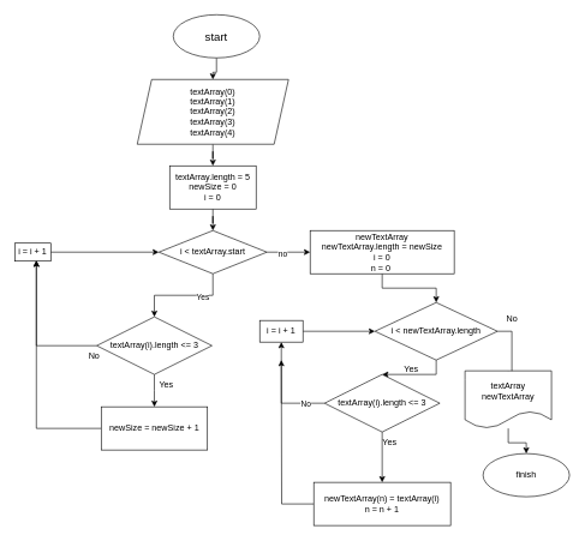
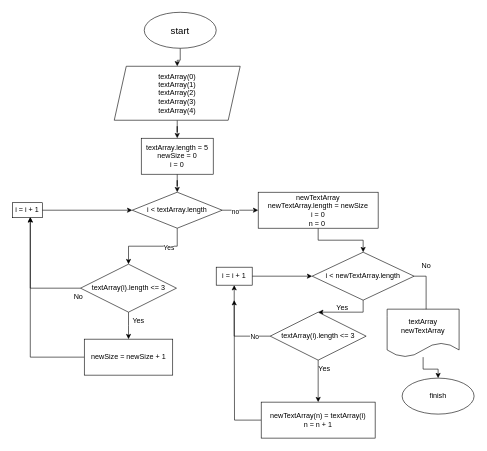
  <mxCell id="0" />
  <mxCell id="1" parent="0" />
  <mxCell id="2" value="" style="edgeStyle=orthogonalEdgeStyle;rounded=0;orthogonalLoop=1;jettySize=auto;html=1;" edge="1" parent="1" source="3" target="5"><mxGeometry relative="1" as="geometry" /></mxCell>
  <mxCell id="3" value="start" style="ellipse;whiteSpace=wrap;html=1;fontSize=16;" vertex="1" parent="1"><mxGeometry x="240" y="20" width="120" height="60" as="geometry" /></mxCell>
  <mxCell id="4" value="" style="edgeStyle=orthogonalEdgeStyle;rounded=0;orthogonalLoop=1;jettySize=auto;html=1;" edge="1" parent="1" source="5" target="7"><mxGeometry relative="1" as="geometry" /></mxCell>
  <mxCell id="5" value="textArray(0)&lt;br&gt;textArray(1)&lt;br&gt;textArray(2)&lt;br&gt;textArray(3)&lt;br&gt;textArray(4)" style="shape=parallelogram;perimeter=parallelogramPerimeter;whiteSpace=wrap;html=1;fixedSize=1;" vertex="1" parent="1"><mxGeometry x="190" y="110" width="210" height="90" as="geometry" /></mxCell>
  <mxCell id="6" value="" style="edgeStyle=orthogonalEdgeStyle;rounded=0;orthogonalLoop=1;jettySize=auto;html=1;" edge="1" parent="1" source="7" target="12"><mxGeometry relative="1" as="geometry" /></mxCell>
  <mxCell id="7" value="textArray.length = 5&lt;br&gt;newSize = 0&lt;br&gt;i = 0" style="rounded=0;whiteSpace=wrap;html=1;" vertex="1" parent="1"><mxGeometry x="235" y="230" width="120" height="60" as="geometry" /></mxCell>
  <mxCell id="8" style="edgeStyle=orthogonalEdgeStyle;rounded=0;orthogonalLoop=1;jettySize=auto;html=1;entryX=0.5;entryY=0;entryDx=0;entryDy=0;" edge="1" parent="1" source="12" target="20"><mxGeometry relative="1" as="geometry" /></mxCell>
  <mxCell id="9" value="Yes" style="edgeLabel;html=1;align=center;verticalAlign=middle;resizable=0;points=[];" vertex="1" connectable="0" parent="8"><mxGeometry x="-0.363" y="2" relative="1" as="geometry"><mxPoint as="offset" /></mxGeometry></mxCell>
  <mxCell id="10" value="" style="edgeStyle=orthogonalEdgeStyle;rounded=0;orthogonalLoop=1;jettySize=auto;html=1;" edge="1" parent="1" source="12" target="26"><mxGeometry relative="1" as="geometry" /></mxCell>
  <mxCell id="11" value="no" style="edgeLabel;html=1;align=center;verticalAlign=middle;resizable=0;points=[];" vertex="1" connectable="0" parent="10"><mxGeometry x="-0.286" y="-2" relative="1" as="geometry"><mxPoint as="offset" /></mxGeometry></mxCell>
- <mxCell id="12" value="i &amp;lt; textArray.start" style="rhombus;whiteSpace=wrap;html=1;" vertex="1" parent="1"><mxGeometry x="220" y="320" width="150" height="60" as="geometry" /></mxCell>
+ <mxCell id="12" value="i &amp;lt; textArray.length" style="rhombus;whiteSpace=wrap;html=1;" vertex="1" parent="1"><mxGeometry x="220" y="320" width="150" height="60" as="geometry" /></mxCell>
  <mxCell id="13" style="edgeStyle=orthogonalEdgeStyle;rounded=0;orthogonalLoop=1;jettySize=auto;html=1;exitX=1;exitY=0.5;exitDx=0;exitDy=0;entryX=0;entryY=0.5;entryDx=0;entryDy=0;" edge="1" parent="1" source="14" target="12"><mxGeometry relative="1" as="geometry" /></mxCell>
  <mxCell id="14" value="i = i + 1" style="rounded=0;whiteSpace=wrap;html=1;" vertex="1" parent="1"><mxGeometry x="20" y="337.5" width="50" height="25" as="geometry" /></mxCell>
  <mxCell id="15" value="" style="edgeStyle=orthogonalEdgeStyle;rounded=0;orthogonalLoop=1;jettySize=auto;html=1;" edge="1" parent="1" source="17" target="30"><mxGeometry relative="1" as="geometry" /></mxCell>
  <mxCell id="16" style="edgeStyle=orthogonalEdgeStyle;rounded=0;orthogonalLoop=1;jettySize=auto;html=1;exitX=1;exitY=0.5;exitDx=0;exitDy=0;entryX=0.5;entryY=0;entryDx=0;entryDy=0;" edge="1" parent="1" source="17" target="38"><mxGeometry relative="1" as="geometry" /></mxCell>
  <mxCell id="17" value="i &amp;lt; newTextArray.length" style="rhombus;whiteSpace=wrap;html=1;" vertex="1" parent="1"><mxGeometry x="520" y="420" width="170" height="80" as="geometry" /></mxCell>
  <mxCell id="18" style="edgeStyle=orthogonalEdgeStyle;rounded=0;orthogonalLoop=1;jettySize=auto;html=1;entryX=0.6;entryY=0.98;entryDx=0;entryDy=0;entryPerimeter=0;" edge="1" parent="1" source="20" target="14"><mxGeometry relative="1" as="geometry"><mxPoint x="80" y="430" as="targetPoint" /></mxGeometry></mxCell>
  <mxCell id="19" value="" style="edgeStyle=orthogonalEdgeStyle;rounded=0;orthogonalLoop=1;jettySize=auto;html=1;" edge="1" parent="1" source="20" target="22"><mxGeometry relative="1" as="geometry" /></mxCell>
  <mxCell id="20" value="textArray(i).length &amp;lt;= 3" style="rhombus;whiteSpace=wrap;html=1;" vertex="1" parent="1"><mxGeometry x="133.75" y="440" width="160" height="80" as="geometry" /></mxCell>
  <mxCell id="21" style="edgeStyle=orthogonalEdgeStyle;rounded=0;orthogonalLoop=1;jettySize=auto;html=1;entryX=0.6;entryY=0.96;entryDx=0;entryDy=0;entryPerimeter=0;" edge="1" parent="1" source="22" target="14"><mxGeometry relative="1" as="geometry" /></mxCell>
  <mxCell id="22" value="newSize = newSize + 1" style="rounded=0;whiteSpace=wrap;html=1;" vertex="1" parent="1"><mxGeometry x="140" y="565" width="147.5" height="60" as="geometry" /></mxCell>
  <mxCell id="23" value="Yes" style="text;html=1;align=center;verticalAlign=middle;resizable=0;points=[];autosize=1;strokeColor=none;fillColor=none;" vertex="1" parent="1"><mxGeometry x="210" y="520" width="40" height="30" as="geometry" /></mxCell>
  <mxCell id="24" value="No" style="text;html=1;align=center;verticalAlign=middle;resizable=0;points=[];autosize=1;strokeColor=none;fillColor=none;" vertex="1" parent="1"><mxGeometry x="110" y="480" width="40" height="30" as="geometry" /></mxCell>
  <mxCell id="25" style="edgeStyle=orthogonalEdgeStyle;rounded=0;orthogonalLoop=1;jettySize=auto;html=1;exitX=0.5;exitY=1;exitDx=0;exitDy=0;entryX=0.5;entryY=0;entryDx=0;entryDy=0;" edge="1" parent="1" source="26" target="17"><mxGeometry relative="1" as="geometry" /></mxCell>
  <mxCell id="26" value="newTextArray&lt;br&gt;newTextArray.length = newSize&lt;br&gt;i = 0&lt;br&gt;n = 0&amp;nbsp;" style="rounded=0;whiteSpace=wrap;html=1;" vertex="1" parent="1"><mxGeometry x="430" y="320" width="200" height="60" as="geometry" /></mxCell>
  <mxCell id="27" value="" style="edgeStyle=orthogonalEdgeStyle;rounded=0;orthogonalLoop=1;jettySize=auto;html=1;" edge="1" parent="1" source="30" target="32"><mxGeometry relative="1" as="geometry" /></mxCell>
  <mxCell id="28" style="edgeStyle=orthogonalEdgeStyle;rounded=0;orthogonalLoop=1;jettySize=auto;html=1;exitX=0;exitY=0.5;exitDx=0;exitDy=0;" edge="1" parent="1" source="30" target="36"><mxGeometry relative="1" as="geometry" /></mxCell>
  <mxCell id="29" value="No" style="edgeLabel;html=1;align=center;verticalAlign=middle;resizable=0;points=[];" vertex="1" connectable="0" parent="28"><mxGeometry x="-0.628" relative="1" as="geometry"><mxPoint as="offset" /></mxGeometry></mxCell>
  <mxCell id="30" value="textArray(i).length &amp;lt;= 3" style="rhombus;whiteSpace=wrap;html=1;" vertex="1" parent="1"><mxGeometry x="450" y="520" width="160" height="80" as="geometry" /></mxCell>
  <mxCell id="31" style="edgeStyle=orthogonalEdgeStyle;rounded=0;orthogonalLoop=1;jettySize=auto;html=1;exitX=0;exitY=0.5;exitDx=0;exitDy=0;" edge="1" parent="1" source="32"><mxGeometry relative="1" as="geometry"><mxPoint x="390" y="500" as="targetPoint" /></mxGeometry></mxCell>
  <mxCell id="32" value="newTextArray(n) = textArray(i)&lt;br&gt;n = n + 1" style="rounded=0;whiteSpace=wrap;html=1;" vertex="1" parent="1"><mxGeometry x="435" y="670" width="190" height="60" as="geometry" /></mxCell>
  <mxCell id="33" value="Yes" style="text;html=1;align=center;verticalAlign=middle;resizable=0;points=[];autosize=1;strokeColor=none;fillColor=none;" vertex="1" parent="1"><mxGeometry x="520" y="600" width="40" height="30" as="geometry" /></mxCell>
  <mxCell id="34" value="Yes" style="text;html=1;align=center;verticalAlign=middle;resizable=0;points=[];autosize=1;strokeColor=none;fillColor=none;" vertex="1" parent="1"><mxGeometry x="550" y="498" width="40" height="30" as="geometry" /></mxCell>
  <mxCell id="35" value="" style="edgeStyle=orthogonalEdgeStyle;rounded=0;orthogonalLoop=1;jettySize=auto;html=1;" edge="1" parent="1" source="36" target="17"><mxGeometry relative="1" as="geometry" /></mxCell>
  <mxCell id="36" value="i = i + 1" style="rounded=0;whiteSpace=wrap;html=1;" vertex="1" parent="1"><mxGeometry x="360" y="445" width="60" height="30" as="geometry" /></mxCell>
  <mxCell id="37" value="" style="edgeStyle=orthogonalEdgeStyle;rounded=0;orthogonalLoop=1;jettySize=auto;html=1;" edge="1" parent="1" source="38" target="40"><mxGeometry relative="1" as="geometry" /></mxCell>
  <mxCell id="38" value="textArray&lt;br&gt;newTextArray" style="shape=document;whiteSpace=wrap;html=1;boundedLbl=1;" vertex="1" parent="1"><mxGeometry x="645" y="515" width="120" height="80" as="geometry" /></mxCell>
  <mxCell id="39" value="No" style="text;html=1;align=center;verticalAlign=middle;resizable=0;points=[];autosize=1;strokeColor=none;fillColor=none;" vertex="1" parent="1"><mxGeometry x="690" y="428" width="40" height="30" as="geometry" /></mxCell>
  <mxCell id="40" value="finish" style="ellipse;whiteSpace=wrap;html=1;" vertex="1" parent="1"><mxGeometry x="670" y="630" width="120" height="60" as="geometry" /></mxCell>
